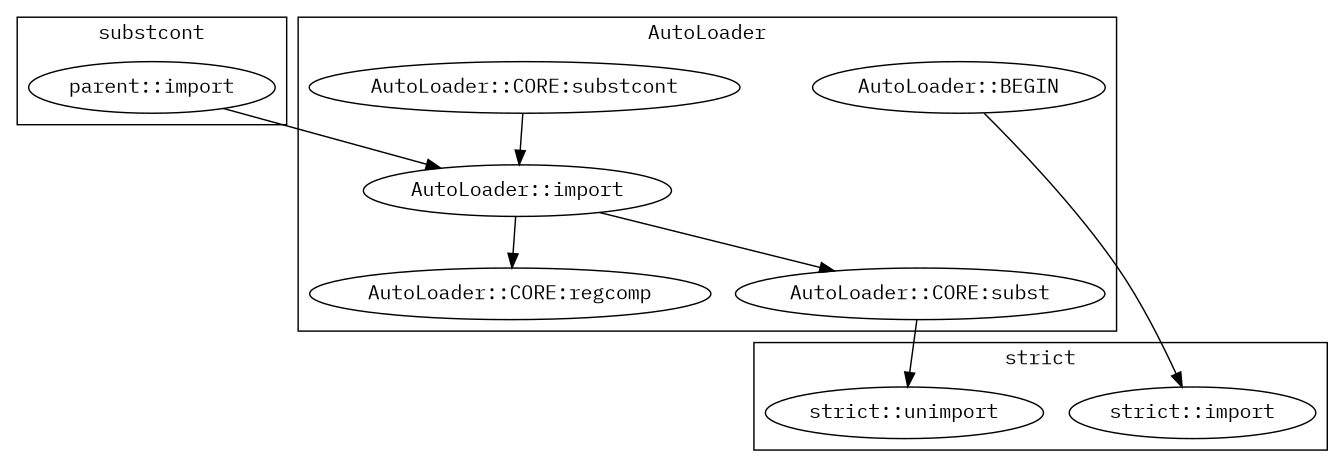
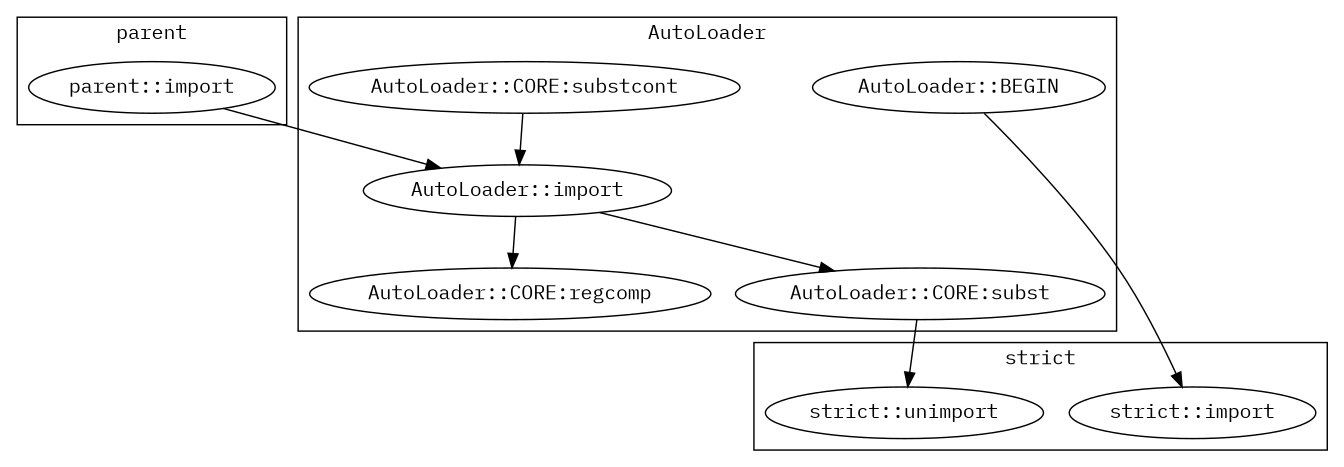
  digraph {
    fontname="IBM Plex Mono"
    node [fontname="IBM Plex Mono"]
    edge [fontname="IBM Plex Mono"]
    "AutoLoader::BEGIN"
    "AutoLoader::CORE:substcont"
    "AutoLoader::import"
    "AutoLoader::CORE:regcomp"
    "AutoLoader::CORE:subst"
    "strict::import"
    "strict::unimport"
    "parent::import"
    subgraph cluster_1 {
      label=AutoLoader
      "AutoLoader::BEGIN"
      "AutoLoader::CORE:substcont"
      "AutoLoader::import"
      "AutoLoader::CORE:regcomp"
      "AutoLoader::CORE:subst"
    }
    subgraph cluster_2 {
      label="strict"
      "strict::import"
      "strict::unimport"
    }
    subgraph cluster_3 {
-     label=substcont
+     label=parent
      "parent::import"
    }
    "AutoLoader::BEGIN" -> "strict::import"
    "AutoLoader::CORE:substcont" -> "AutoLoader::import"
    "AutoLoader::import" -> "AutoLoader::CORE:regcomp"
    "AutoLoader::import" -> "AutoLoader::CORE:subst"
    "AutoLoader::CORE:subst" -> "strict::unimport"
    "parent::import" -> "AutoLoader::import"
  }
